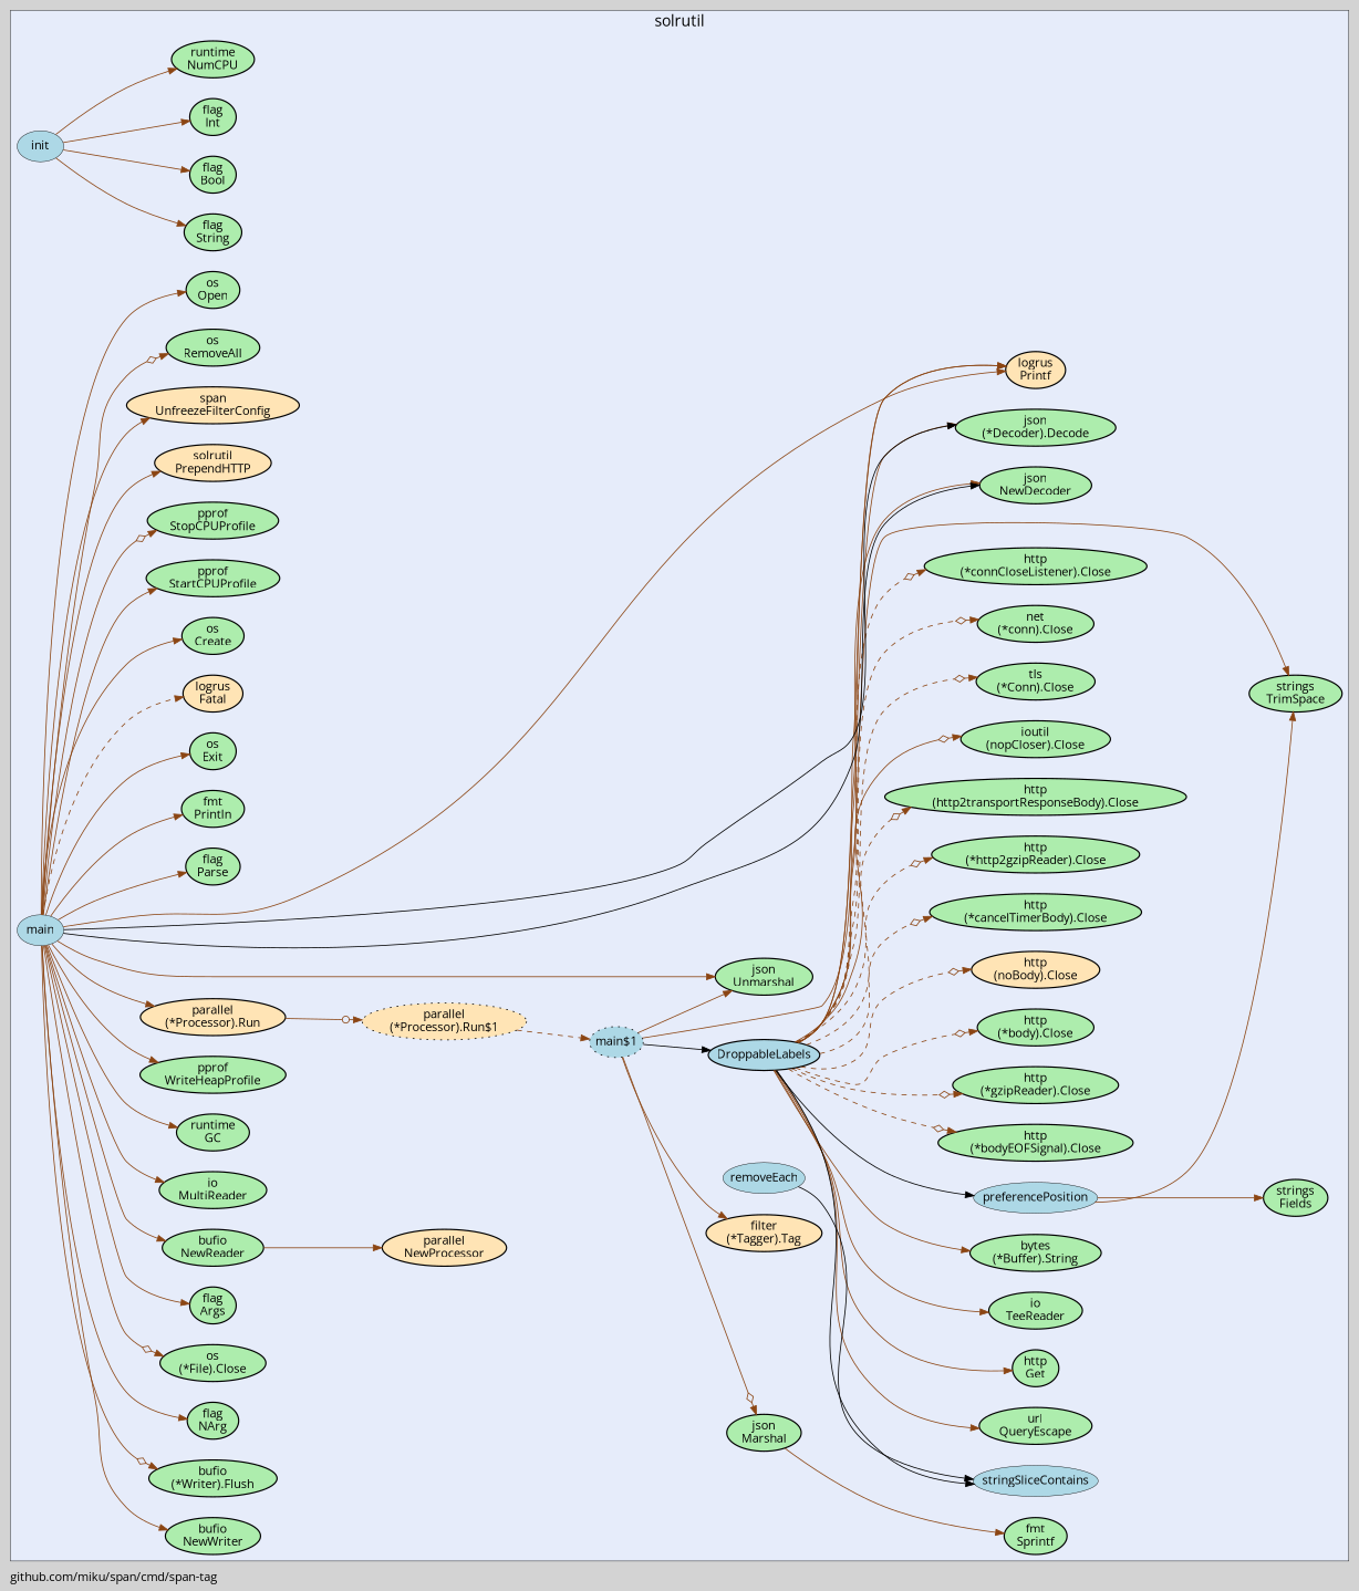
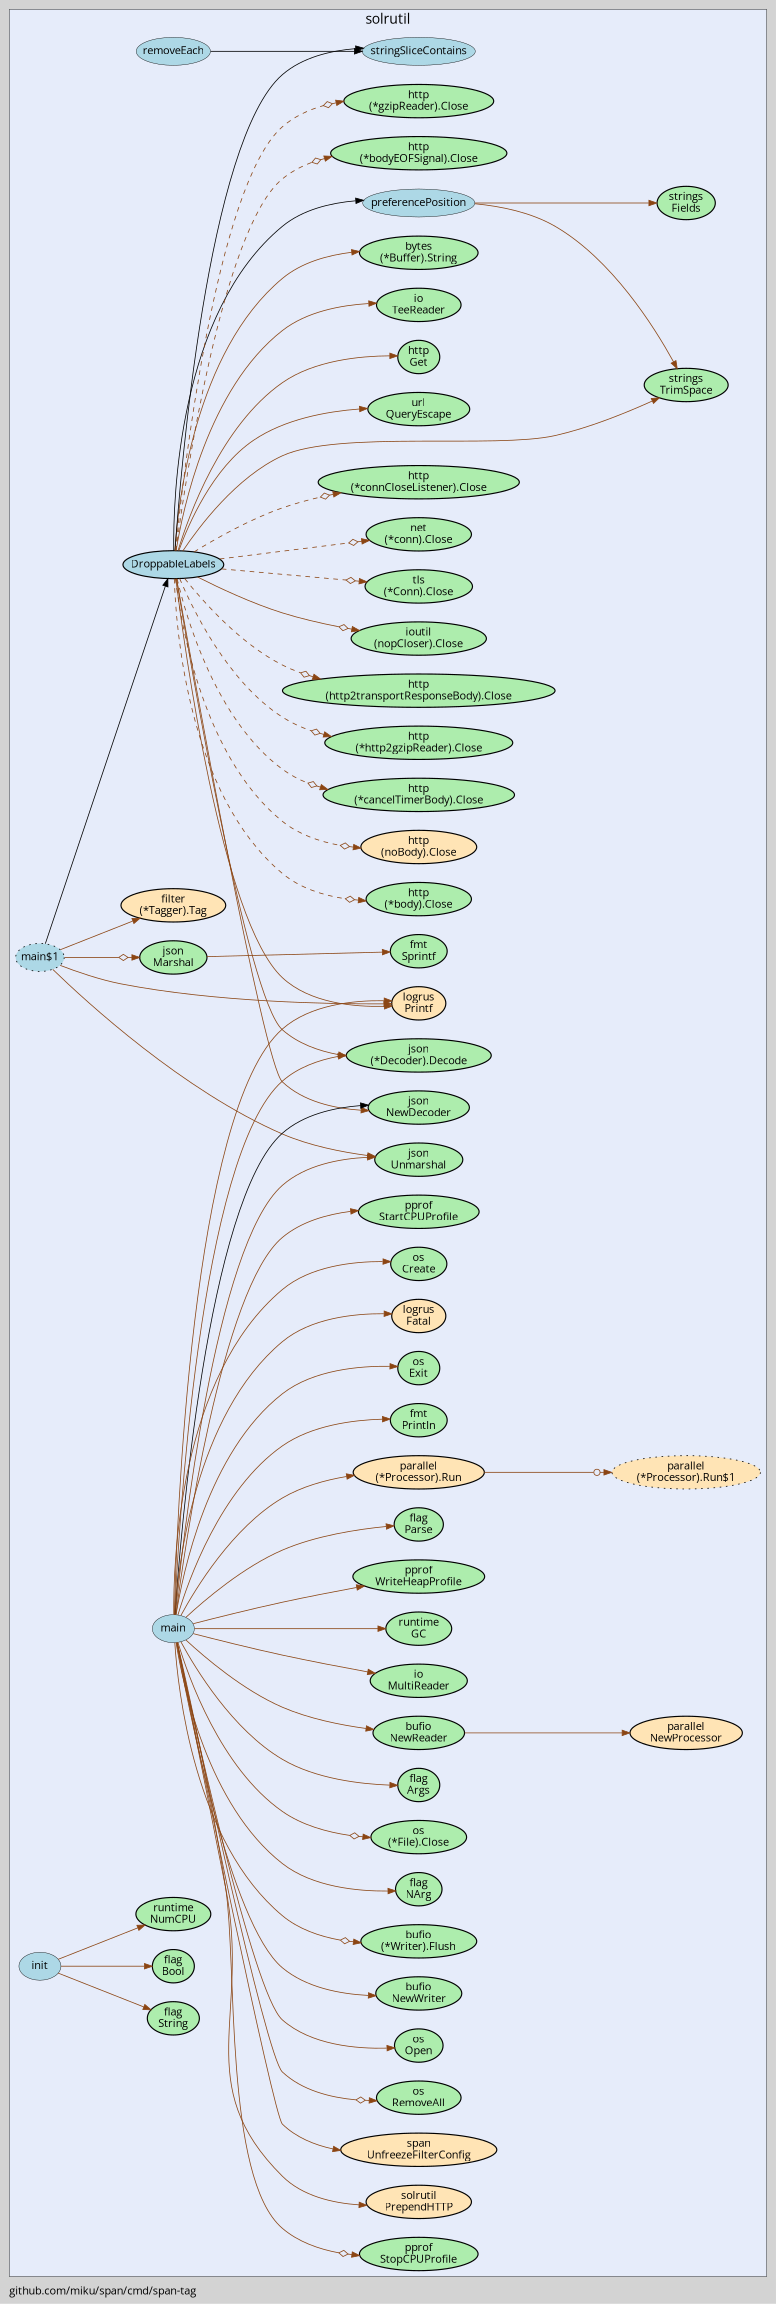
  digraph {
    bgcolor=lightgray
    fontname="Open Sans"
    fontsize=14
    label="github.com/miku/span/cmd/span-tag"
    labeljust=l
    nodesep=0.35
    penwidth=0.5
    rankdir=LR
    style=solid
    node [fillcolor="#adedad" fontname="Open Sans" margin="0.05,0.0" penwidth=1.5 shape=ellipse style=filled]
    edge [color=saddlebrown fontname="Open Sans" minlen=2]
    n1 [fillcolor=lightblue label="main$1" penwidth=1.0 style="dotted,filled"]
    n2 [label="json\nUnmarshal"]
    n3 [fillcolor=moccasin label="filter\n(*Tagger).Tag"]
    n4 [fillcolor=lightblue label=DroppableLabels]
    n5 [label="strings\nTrimSpace"]
    n6 [label="url\nQueryEscape"]
    n7 [label="fmt\nSprintf"]
    n8 [fillcolor=moccasin label="logrus\nPrintf"]
    n9 [label="http\nGet"]
    n10 [label="io\nTeeReader"]
    n11 [label="json\nNewDecoder"]
    n12 [label="json\n(*Decoder).Decode"]
    n13 [label="bytes\n(*Buffer).String"]
    n14 [fillcolor=lightblue label=stringSliceContains penwidth=0.5]
    n15 [fillcolor=lightblue label=preferencePosition penwidth=0.5]
    n16 [label="strings\nFields"]
    n17 [label="http\n(*bodyEOFSignal).Close"]
    n18 [label="http\n(*gzipReader).Close"]
    n19 [label="http\n(*body).Close"]
    n20 [fillcolor=moccasin label="http\n(noBody).Close"]
    n21 [label="http\n(*cancelTimerBody).Close"]
    n22 [label="http\n(*http2gzipReader).Close"]
    n23 [label="http\n(http2transportResponseBody).Close"]
    n24 [label="ioutil\n(nopCloser).Close"]
    n25 [label="tls\n(*Conn).Close"]
    n26 [label="net\n(*conn).Close"]
    n27 [label="http\n(*connCloseListener).Close"]
    n28 [label="json\nMarshal"]
    n29 [fillcolor=lightblue label=removeEach penwidth=0.5]
    n30 [fillcolor=moccasin label="parallel\n(*Processor).Run$1" penwidth=1.0 style="dotted,filled"]
    n31 [fillcolor=moccasin label="parallel\n(*Processor).Run"]
    n32 [fillcolor=lightblue label=init penwidth=0.5]
    n33 [label="flag\nString"]
    n34 [label="flag\nBool"]
-   n35 [label="flag\nInt"]
    n36 [label="runtime\nNumCPU"]
    n37 [fillcolor=lightblue label=main penwidth=0.5]
    n38 [label="flag\nParse"]
    n39 [label="fmt\nPrintln"]
    n40 [label="os\nExit"]
    n41 [fillcolor=moccasin label="logrus\nFatal"]
    n42 [label="os\nCreate"]
    n43 [label="pprof\nStartCPUProfile"]
    n44 [label="pprof\nStopCPUProfile"]
    n45 [fillcolor=moccasin label="solrutil\nPrependHTTP"]
    n46 [fillcolor=moccasin label="span\nUnfreezeFilterConfig"]
    n47 [label="os\nRemoveAll"]
    n48 [label="os\nOpen"]
    n49 [label="bufio\nNewWriter"]
    n50 [label="bufio\n(*Writer).Flush"]
    n51 [label="flag\nNArg"]
    n52 [label="os\n(*File).Close"]
    n53 [label="flag\nArgs"]
    n54 [label="bufio\nNewReader"]
    n55 [fillcolor=moccasin label="parallel\nNewProcessor"]
    n56 [label="io\nMultiReader"]
    n57 [label="runtime\nGC"]
    n58 [label="pprof\nWriteHeapProfile"]
    subgraph cluster_1 {
      bgcolor="#e6ecfa"
      fontsize=18
      label=solrutil
      labeljust=c
      labelloc=t
      n1
      n2
      n3
      n4
      n5
      n6
      n7
      n8
      n9
      n10
      n11
      n12
      n13
      n14
      n15
      n16
      n17
      n18
      n19
      n20
      n21
      n22
      n23
      n24
      n25
      n26
      n27
      n28
      n29
      n30
      n31
      n32
      n33
      n34
-     n35
      n36
      n37
      n38
      n39
      n40
      n41
      n42
      n43
      n44
      n45
      n46
      n47
      n48
      n49
      n50
      n51
      n52
      n53
      n54
      n55
      n56
      n57
      n58
    }
    n1 -> n2
    n1 -> n3
    n1 -> n4 [color=""]
    n1 -> n8
    n1 -> n28 [arrowhead=normalnoneodiamond]
    n4 -> n5
    n4 -> n6
    n4 -> n8
    n4 -> n9
    n4 -> n10
    n4 -> n11
    n4 -> n12
    n4 -> n13
    n4 -> n14 [color=""]
    n4 -> n15 [color=""]
    n4 -> n17 [arrowhead=normalnoneodiamond style=dashed]
    n4 -> n18 [arrowhead=normalnoneodiamond style=dashed]
    n4 -> n19 [arrowhead=normalnoneodiamond style=dashed]
    n4 -> n20 [arrowhead=normalnoneodiamond style=dashed]
    n4 -> n21 [arrowhead=normalnoneodiamond style=dashed]
    n4 -> n22 [arrowhead=normalnoneodiamond style=dashed]
    n4 -> n23 [arrowhead=normalnoneodiamond style=dashed]
    n4 -> n24 [arrowhead=normalnoneodiamond style=solid]
    n4 -> n25 [arrowhead=normalnoneodiamond style=dashed]
    n4 -> n26 [arrowhead=normalnoneodiamond style=dashed]
    n4 -> n27 [arrowhead=normalnoneodiamond style=dashed]
    n15 -> n5
    n15 -> n16
    n28 -> n7
    n29 -> n14 [color=""]
-   n30 -> n1 [style=dashed]
    n31 -> n30 [arrowhead=normalnoneodot]
    n32 -> n33
    n32 -> n34
-   n32 -> n35
    n32 -> n36
    n37 -> n2
    n37 -> n8
    n37 -> n11 [color=black]
-   n37 -> n12 [color=black]
+   n37 -> n12
    n37 -> n31
    n37 -> n38
    n37 -> n39
    n37 -> n40
-   n37 -> n41 [style=dashed]
+   n37 -> n41
    n37 -> n42
    n37 -> n43
    n37 -> n44 [arrowhead=normalnoneodiamond]
    n37 -> n45
    n37 -> n46
    n37 -> n47 [arrowhead=normalnoneodiamond]
    n37 -> n48
    n37 -> n49
    n37 -> n50 [arrowhead=normalnoneodiamond]
    n37 -> n51
    n37 -> n52 [arrowhead=normalnoneodiamond]
    n37 -> n53
    n37 -> n54
    n37 -> n56
    n37 -> n57
    n37 -> n58
    n54 -> n55
  }
